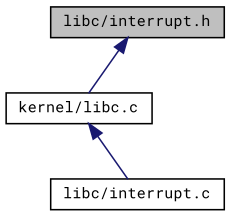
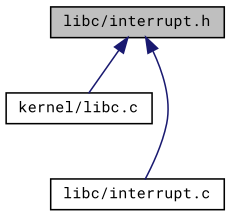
  digraph {
    fontname="Roboto Mono"
    node [color=black fillcolor=white fontname="Roboto Mono" fontsize=10 shape=record style=filled]
    edge [color=midnightblue dir=back fontname="Roboto Mono" fontsize=10 labelfontname=Helvetica labelfontsize=10 style=solid]
    n1 [fillcolor=grey75 fontcolor=black height=0.2 label="libc/interrupt.h" width=0.4]
    n2 [height=0.2 label="kernel/libc.c" width=0.4]
    n3 [height=0.2 label="libc/interrupt.c" width=0.4]
    n1 -> n2
-   n2 -> n3
+   n1 -> n3
  }
